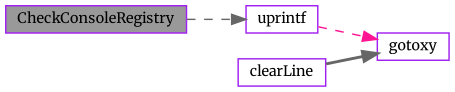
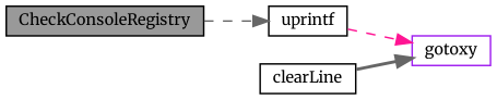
  digraph {
    fontname=Merriweather
    rankdir=LR
    node [color=purple fillcolor=white fontname=Merriweather fontsize=10 shape=box style=filled]
    edge [color=gray40 fontname=Merriweather fontsize=10 labelfontname=Helvetica labelfontsize=10 style=dashed]
-   n1 [fillcolor=grey60 fontcolor=black height=0.2 label=CheckConsoleRegistry width=0.4]
-   n2 [height=0.2 label=uprintf width=0.4]
-   n3 [height=0.2 label=clearLine width=0.4]
+   n1 [color=black fillcolor=grey60 fontcolor=black height=0.2 label=CheckConsoleRegistry width=0.4]
+   n2 [color=black height=0.2 label=uprintf width=0.4]
+   n3 [color=black height=0.2 label=clearLine width=0.4]
    n4 [height=0.2 label=gotoxy width=0.4]
    n1 -> n2
    n2 -> n4 [color=deeppink]
    n3 -> n4 [style=bold]
  }
